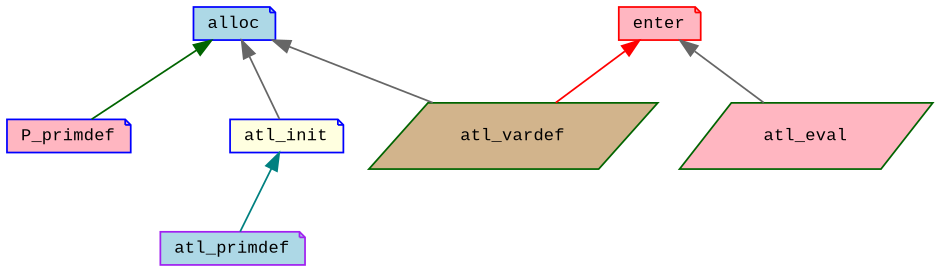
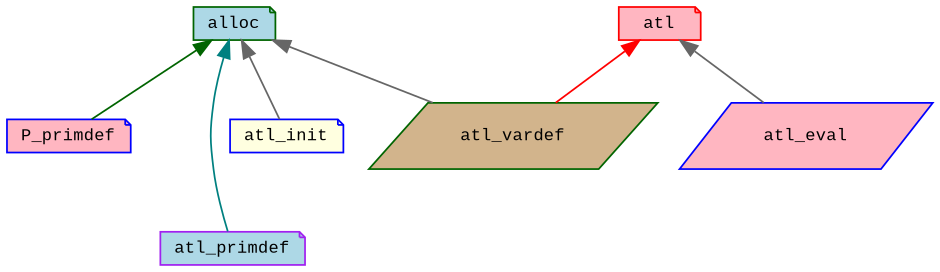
  digraph {
    fontname="Liberation Mono"
    rankdir=TB
    node [color=darkgreen fillcolor=lightpink fontname="Liberation Mono" fontsize=10 shape=note style=filled]
    edge [color=gray40 dir=back fontname="Liberation Mono" fontsize=10 labelfontname=Helvetica labelfontsize=10 style=solid]
-   n1 [color=blue fillcolor=lightblue fontcolor=black height=0.2 label=alloc width=0.4]
+   n1 [fillcolor=lightblue fontcolor=black height=0.2 label=alloc width=0.4]
    n2 [color=blue height=0.2 label=P_primdef width=0.4]
    n3 [color=purple fillcolor=lightblue height=0.2 label=atl_primdef width=0.4]
    n4 [color=blue fillcolor=lightyellow height=0.2 label=atl_init width=0.4]
    n5 [fillcolor=tan height=0.2 label=atl_vardef shape=parallelogram width=0.4]
-   n6 [color=red height=0.2 label=enter width=0.4]
-   n7 [height=0.2 label=atl_eval shape=parallelogram width=0.4]
+   n6 [color=red height=0.2 label=atl width=0.4]
+   n7 [color=blue height=0.2 label=atl_eval shape=parallelogram width=0.4]
    n1 -> n2 [color=darkgreen]
-   n4 -> n3 [color=teal]
+   n1 -> n3 [color=teal]
    n1 -> n4
    n1 -> n5
    n6 -> n5 [color=red]
    n6 -> n7
  }
